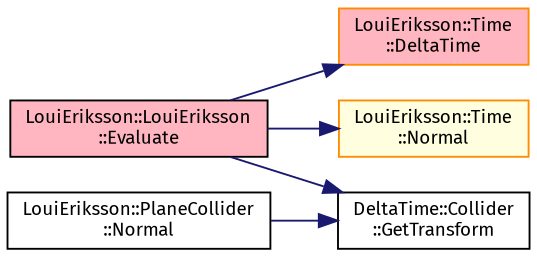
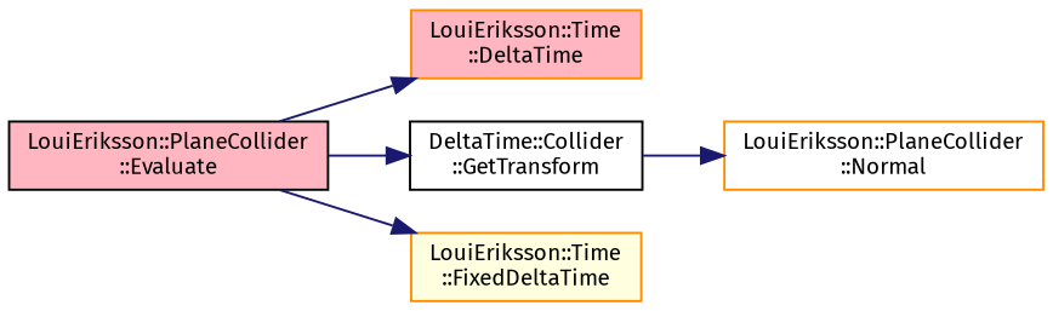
  digraph {
    fontname="Fira Sans"
    rankdir=LR
    node [color=darkorange fillcolor=lightpink fontname="Fira Sans" fontsize=10 shape=record style=filled]
    edge [color=midnightblue fontname="Fira Sans" fontsize=10 labelfontname=Helvetica labelfontsize=10 style=solid]
-   n1 [color=black fontcolor=black height=0.2 label="LouiEriksson::LouiEriksson\l::Evaluate" width=0.4]
+   n1 [color=black fontcolor=black height=0.2 label="LouiEriksson::PlaneCollider\l::Evaluate" width=0.4]
    n2 [height=0.2 label="LouiEriksson::Time\l::DeltaTime" width=0.4]
    n3 [color=black fillcolor=white height=0.2 label="DeltaTime::Collider\l::GetTransform" width=0.4]
-   n4 [fillcolor=lightyellow height=0.2 label="LouiEriksson::Time\l::Normal" width=0.4]
-   n5 [color=black fillcolor=white height=0.2 label="LouiEriksson::PlaneCollider\l::Normal" width=0.4]
+   n4 [fillcolor=lightyellow height=0.2 label="LouiEriksson::Time\l::FixedDeltaTime" width=0.4]
+   n5 [fillcolor=white height=0.2 label="LouiEriksson::PlaneCollider\l::Normal" width=0.4]
    n1 -> n2
    n1 -> n3
    n1 -> n4
-   n5 -> n3
+   n3 -> n5
  }
